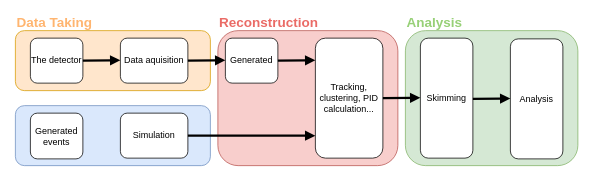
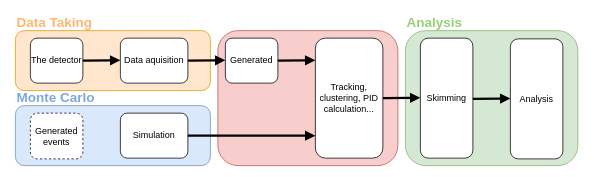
  <mxCell id="0" />
  <mxCell id="1" parent="0" />
  <mxCell id="2" value="" style="rounded=1;whiteSpace=wrap;html=1;fillColor=#d5e8d4;strokeColor=#82b366;" parent="1" vertex="1"><mxGeometry x="540" y="40" width="230" height="180" as="geometry" /></mxCell>
  <mxCell id="3" value="" style="rounded=1;whiteSpace=wrap;html=1;fillColor=#f8cecc;strokeColor=#b85450;" parent="1" vertex="1"><mxGeometry x="290" y="40" width="240" height="180" as="geometry" /></mxCell>
  <mxCell id="4" value="" style="rounded=1;whiteSpace=wrap;html=1;fillColor=#dae8fc;strokeColor=#6c8ebf;" parent="1" vertex="1"><mxGeometry x="20" y="140" width="260" height="80" as="geometry" /></mxCell>
  <mxCell id="5" value="" style="rounded=1;whiteSpace=wrap;html=1;fillColor=#ffe6cc;strokeColor=#d79b00;" parent="1" vertex="1"><mxGeometry x="20" y="40" width="260" height="80" as="geometry" /></mxCell>
  <mxCell id="6" value="The detector" style="rounded=1;whiteSpace=wrap;html=1;" parent="1" vertex="1"><mxGeometry x="40" y="50" width="70" height="60" as="geometry" /></mxCell>
- <mxCell id="7" value="&lt;div&gt;Generated &lt;br&gt;&lt;/div&gt;&lt;div&gt;events&lt;/div&gt;" style="rounded=1;whiteSpace=wrap;html=1;" parent="1" vertex="1"><mxGeometry x="40" y="150" width="70" height="61" as="geometry" /></mxCell>
+ <mxCell id="7" value="&lt;div&gt;Generated &lt;br&gt;&lt;/div&gt;&lt;div&gt;events&lt;/div&gt;" style="rounded=1;whiteSpace=wrap;html=1;dashed=1;" parent="1" vertex="1"><mxGeometry x="40" y="150" width="70" height="61" as="geometry" /></mxCell>
  <mxCell id="8" value="Data aquisition" style="rounded=1;whiteSpace=wrap;html=1;" parent="1" vertex="1"><mxGeometry x="160" y="50" width="90" height="60" as="geometry" /></mxCell>
  <mxCell id="9" value="Simulation" style="rounded=1;whiteSpace=wrap;html=1;" parent="1" vertex="1"><mxGeometry x="160" y="150" width="90" height="60" as="geometry" /></mxCell>
  <mxCell id="10" value="Generated" style="rounded=1;whiteSpace=wrap;html=1;" parent="1" vertex="1"><mxGeometry x="300" y="50" width="70" height="60" as="geometry" /></mxCell>
  <mxCell id="11" value="Tracking, clustering, PID calculation..." style="rounded=1;whiteSpace=wrap;html=1;" parent="1" vertex="1"><mxGeometry x="420" y="50" width="90" height="160" as="geometry" /></mxCell>
  <mxCell id="12" value="Analysis" style="rounded=1;whiteSpace=wrap;html=1;" parent="1" vertex="1"><mxGeometry x="680" y="51" width="70" height="160" as="geometry" /></mxCell>
  <mxCell id="13" value="Skimming" style="rounded=1;whiteSpace=wrap;html=1;" parent="1" vertex="1"><mxGeometry x="560" y="50" width="70" height="160" as="geometry" /></mxCell>
  <mxCell id="14" value="" style="endArrow=block;html=1;endFill=1;strokeWidth=3;rounded=1;exitX=1;exitY=0.5;exitDx=0;exitDy=0;entryX=0;entryY=0.5;entryDx=0;entryDy=0;" parent="1" edge="1"><mxGeometry width="50" height="50" relative="1" as="geometry"><mxPoint x="110" y="80" as="sourcePoint" /><mxPoint x="160" y="79.5" as="targetPoint" /></mxGeometry></mxCell>
  <mxCell id="15" value="" style="endArrow=block;html=1;endFill=1;strokeWidth=3;rounded=1;exitX=1;exitY=0.5;exitDx=0;exitDy=0;entryX=0;entryY=0.5;entryDx=0;entryDy=0;" parent="1" edge="1"><mxGeometry width="50" height="50" relative="1" as="geometry"><mxPoint x="250" y="80" as="sourcePoint" /><mxPoint x="300" y="79.5" as="targetPoint" /></mxGeometry></mxCell>
  <mxCell id="16" value="" style="endArrow=block;html=1;endFill=1;strokeWidth=3;rounded=1;exitX=1;exitY=0.5;exitDx=0;exitDy=0;" parent="1" edge="1"><mxGeometry width="50" height="50" relative="1" as="geometry"><mxPoint x="250" y="180" as="sourcePoint" /><mxPoint x="420" y="180" as="targetPoint" /></mxGeometry></mxCell>
  <mxCell id="17" value="" style="endArrow=block;html=1;endFill=1;strokeWidth=3;rounded=1;exitX=1;exitY=0.5;exitDx=0;exitDy=0;entryX=0;entryY=0.5;entryDx=0;entryDy=0;" parent="1" edge="1"><mxGeometry width="50" height="50" relative="1" as="geometry"><mxPoint x="370" y="80" as="sourcePoint" /><mxPoint x="420" y="79.5" as="targetPoint" /></mxGeometry></mxCell>
  <mxCell id="18" value="" style="endArrow=block;html=1;endFill=1;strokeWidth=3;rounded=1;exitX=1;exitY=0.5;exitDx=0;exitDy=0;entryX=0;entryY=0.5;entryDx=0;entryDy=0;" parent="1" edge="1"><mxGeometry width="50" height="50" relative="1" as="geometry"><mxPoint x="510" y="130" as="sourcePoint" /><mxPoint x="560" y="129.5" as="targetPoint" /></mxGeometry></mxCell>
  <mxCell id="19" value="" style="endArrow=block;html=1;endFill=1;strokeWidth=3;rounded=1;exitX=1;exitY=0.5;exitDx=0;exitDy=0;entryX=0;entryY=0.5;entryDx=0;entryDy=0;" parent="1" edge="1"><mxGeometry width="50" height="50" relative="1" as="geometry"><mxPoint x="630" y="131" as="sourcePoint" /><mxPoint x="680" y="130.5" as="targetPoint" /></mxGeometry></mxCell>
  <mxCell id="20" value="&lt;font style=&quot;font-size: 18px;&quot; color=&quot;#FFB570&quot;&gt;Data Taking&lt;/font&gt;" style="text;html=1;strokeColor=none;fillColor=none;align=left;verticalAlign=middle;whiteSpace=wrap;rounded=0;fontSize=18;fontStyle=1" parent="1" vertex="1"><mxGeometry x="20" y="20" width="130" height="20" as="geometry" /></mxCell>
- <mxCell id="22" value="&lt;font color=&quot;#EA6B66&quot;&gt;Reconstruction&lt;/font&gt;" style="text;html=1;strokeColor=none;fillColor=none;align=left;verticalAlign=middle;whiteSpace=wrap;rounded=0;fontSize=18;fontStyle=1" parent="1" vertex="1"><mxGeometry x="290" y="20" width="130" height="20" as="geometry" /></mxCell>
+ <mxCell id="21" value="&lt;font color=&quot;#7EA6E0&quot;&gt;Monte Carlo&lt;/font&gt;" style="text;html=1;strokeColor=none;fillColor=none;align=left;verticalAlign=middle;whiteSpace=wrap;rounded=0;fontSize=18;fontStyle=1" parent="1" vertex="1"><mxGeometry x="20" y="120" width="130" height="20" as="geometry" /></mxCell>
  <mxCell id="23" value="&lt;font color=&quot;#97D077&quot;&gt;Analysis&lt;/font&gt;" style="text;html=1;strokeColor=none;fillColor=none;align=left;verticalAlign=middle;whiteSpace=wrap;rounded=0;fontSize=18;fontStyle=1" parent="1" vertex="1"><mxGeometry x="540" y="20" width="130" height="20" as="geometry" /></mxCell>
